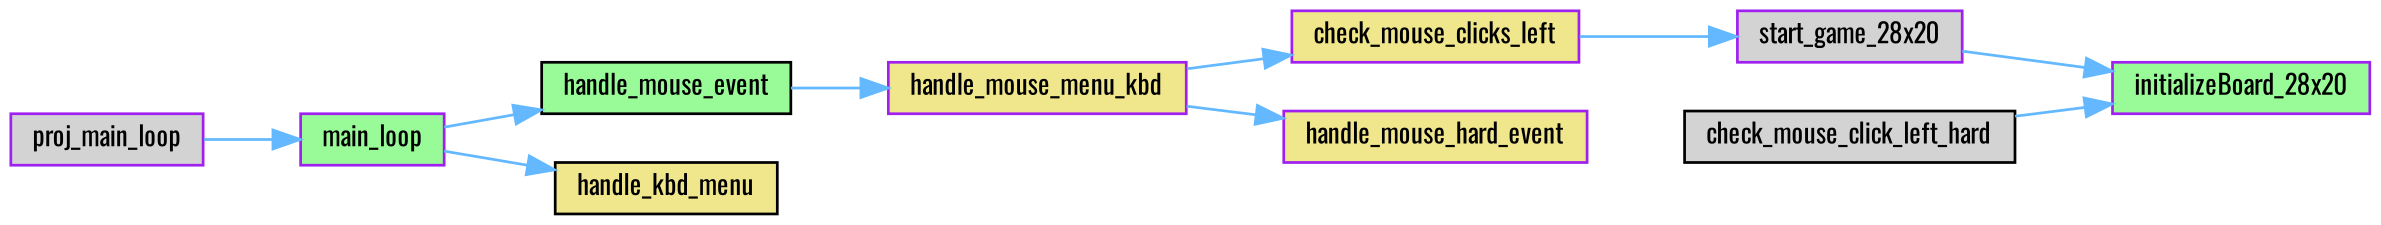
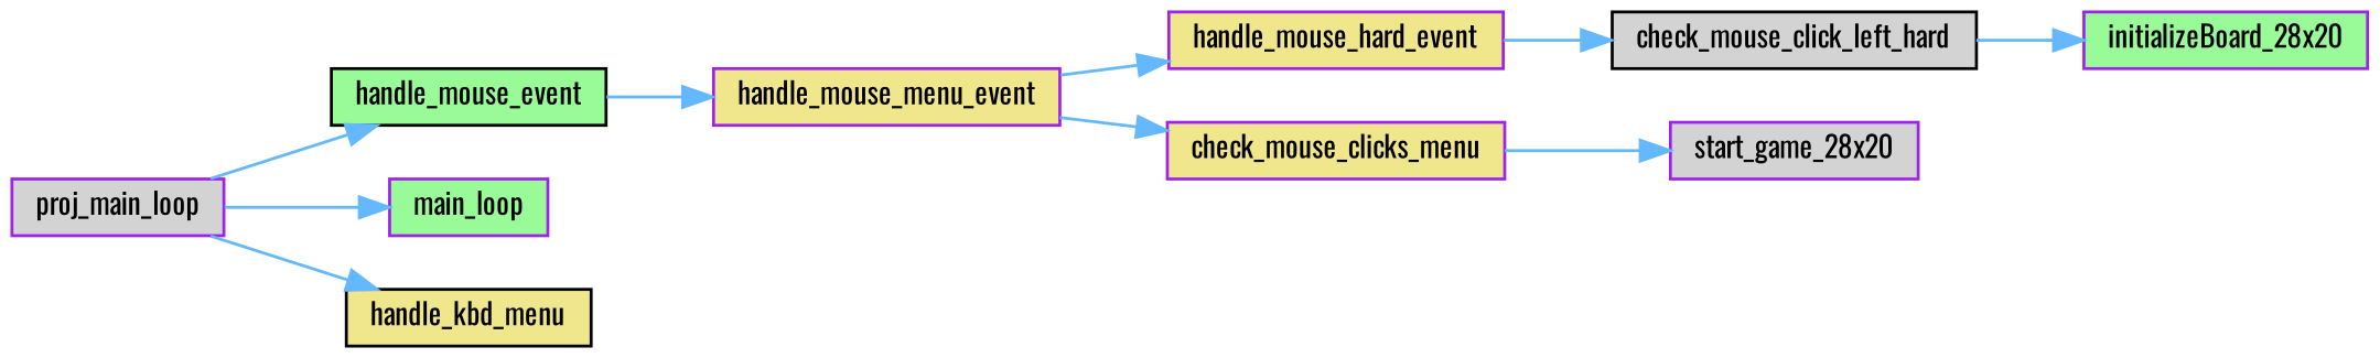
  digraph {
    fontname=Oswald
    rankdir=RL
    node [color=purple fillcolor=khaki fontname=Oswald fontsize=10 shape=box style=filled]
    edge [color=steelblue1 dir=back fontname=Oswald fontsize=10 labelfontname=Helvetica labelfontsize=10 style=solid]
    n1 [fillcolor=palegreen fontcolor=black height=0.2 label=initializeBoard_28x20 width=0.4]
    n2 [fillcolor=lightgrey height=0.2 label=start_game_28x20 width=0.4]
    n3 [color=black fillcolor=lightgrey height=0.2 label=check_mouse_click_left_hard width=0.4]
-   n4 [height=0.2 label=check_mouse_clicks_left width=0.4]
+   n4 [height=0.2 label=check_mouse_clicks_menu width=0.4]
    n5 [height=0.2 label=handle_mouse_hard_event width=0.4]
-   n6 [height=0.2 label=handle_mouse_menu_kbd width=0.4]
+   n6 [height=0.2 label=handle_mouse_menu_event width=0.4]
    n7 [color=black fillcolor=palegreen height=0.2 label=handle_mouse_event width=0.4]
    n8 [fillcolor=palegreen height=0.2 label=main_loop width=0.4]
    n9 [fillcolor=lightgrey height=0.2 label=proj_main_loop width=0.4]
    n10 [color=black height=0.2 label=handle_kbd_menu width=0.4]
-   n1 -> n2
    n1 -> n3
    n2 -> n4
+   n3 -> n5
    n4 -> n6
    n5 -> n6
    n6 -> n7
-   n7 -> n8
+   n7 -> n9
    n8 -> n9
-   n10 -> n8
+   n10 -> n9
  }
